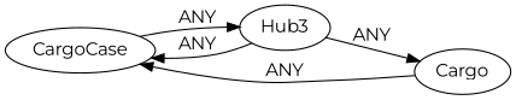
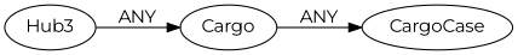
  digraph {
    fontname=Montserrat
    rankdir=LR
    node [fontname=Montserrat]
    edge [fontname=Montserrat]
    n1 [instance=CargoCase_instance_1 label=CargoCase]
    n2 [instance=Hub3_instance_4 label=Hub3]
    n3 [instance=Cargo_instance_1 label=Cargo]
-   n1 -> n2 [label=ANY]
-   n2 -> n1 [label=ANY]
    n2 -> n3 [label=ANY]
    n3 -> n1 [label=ANY]
  }
